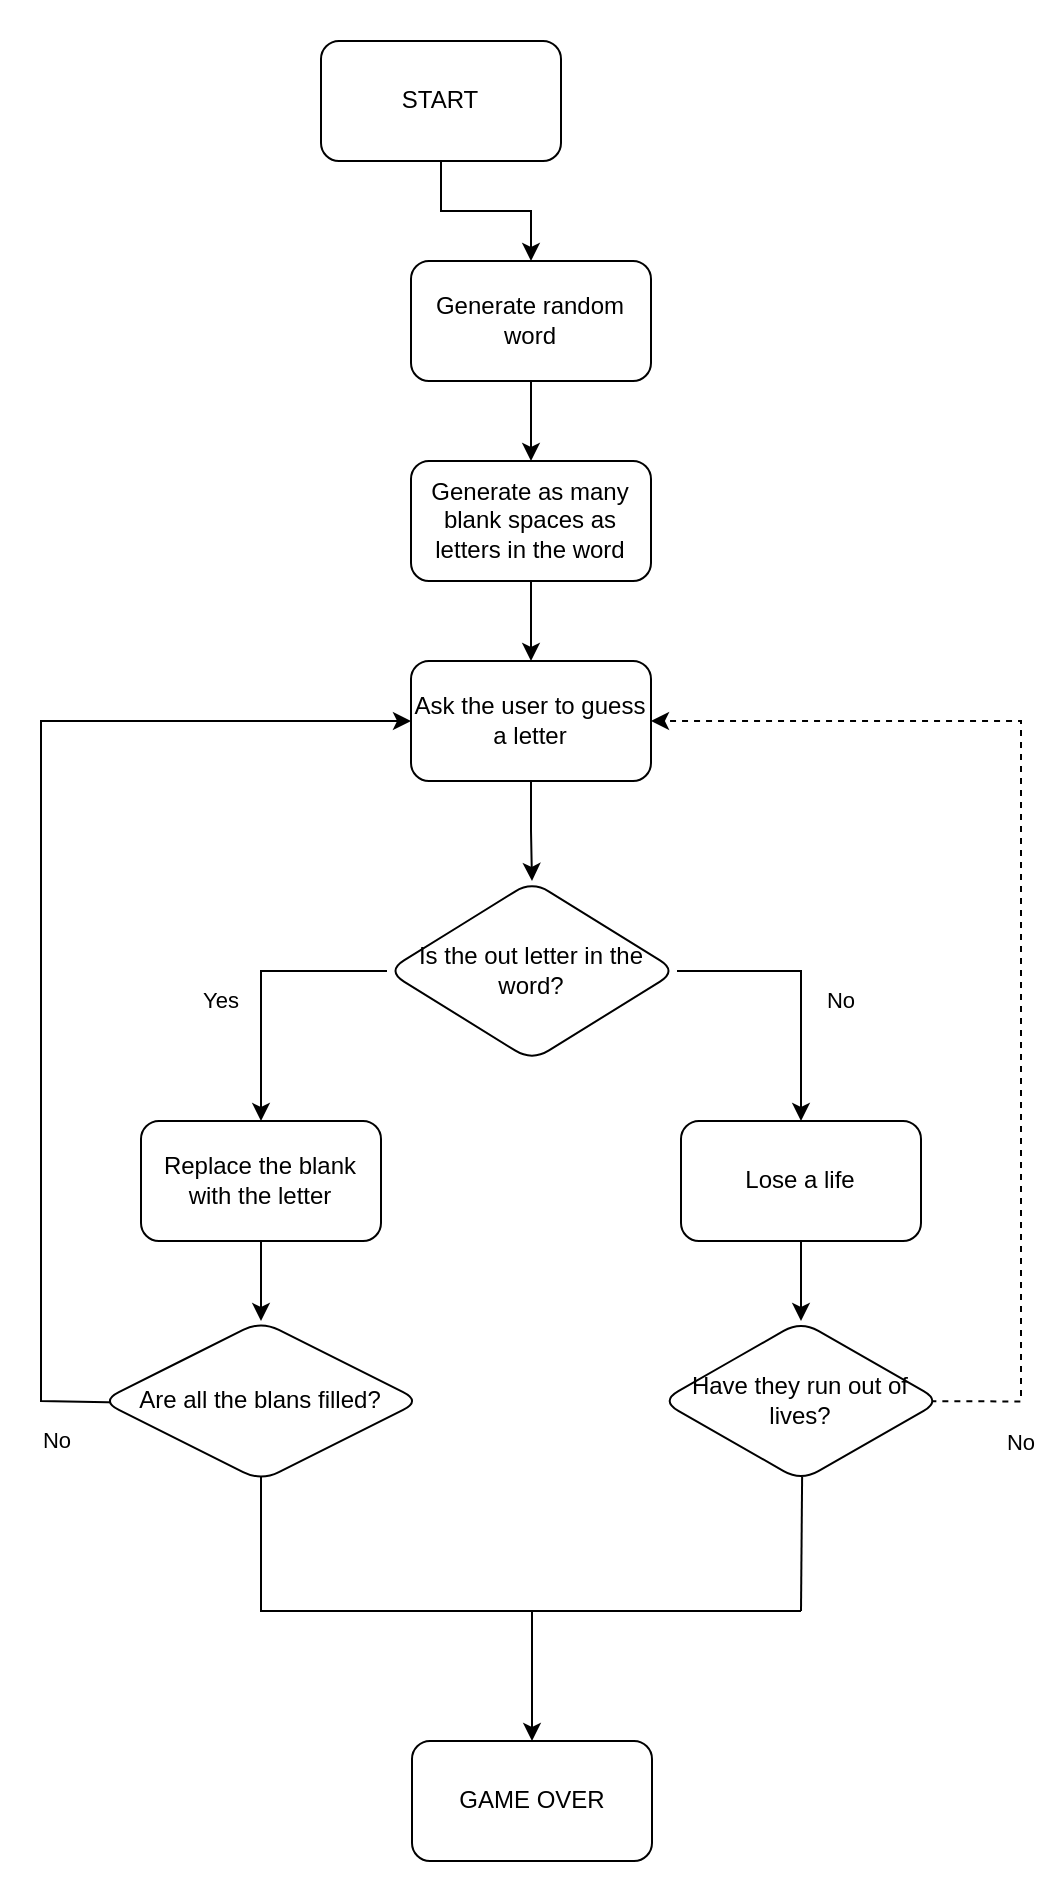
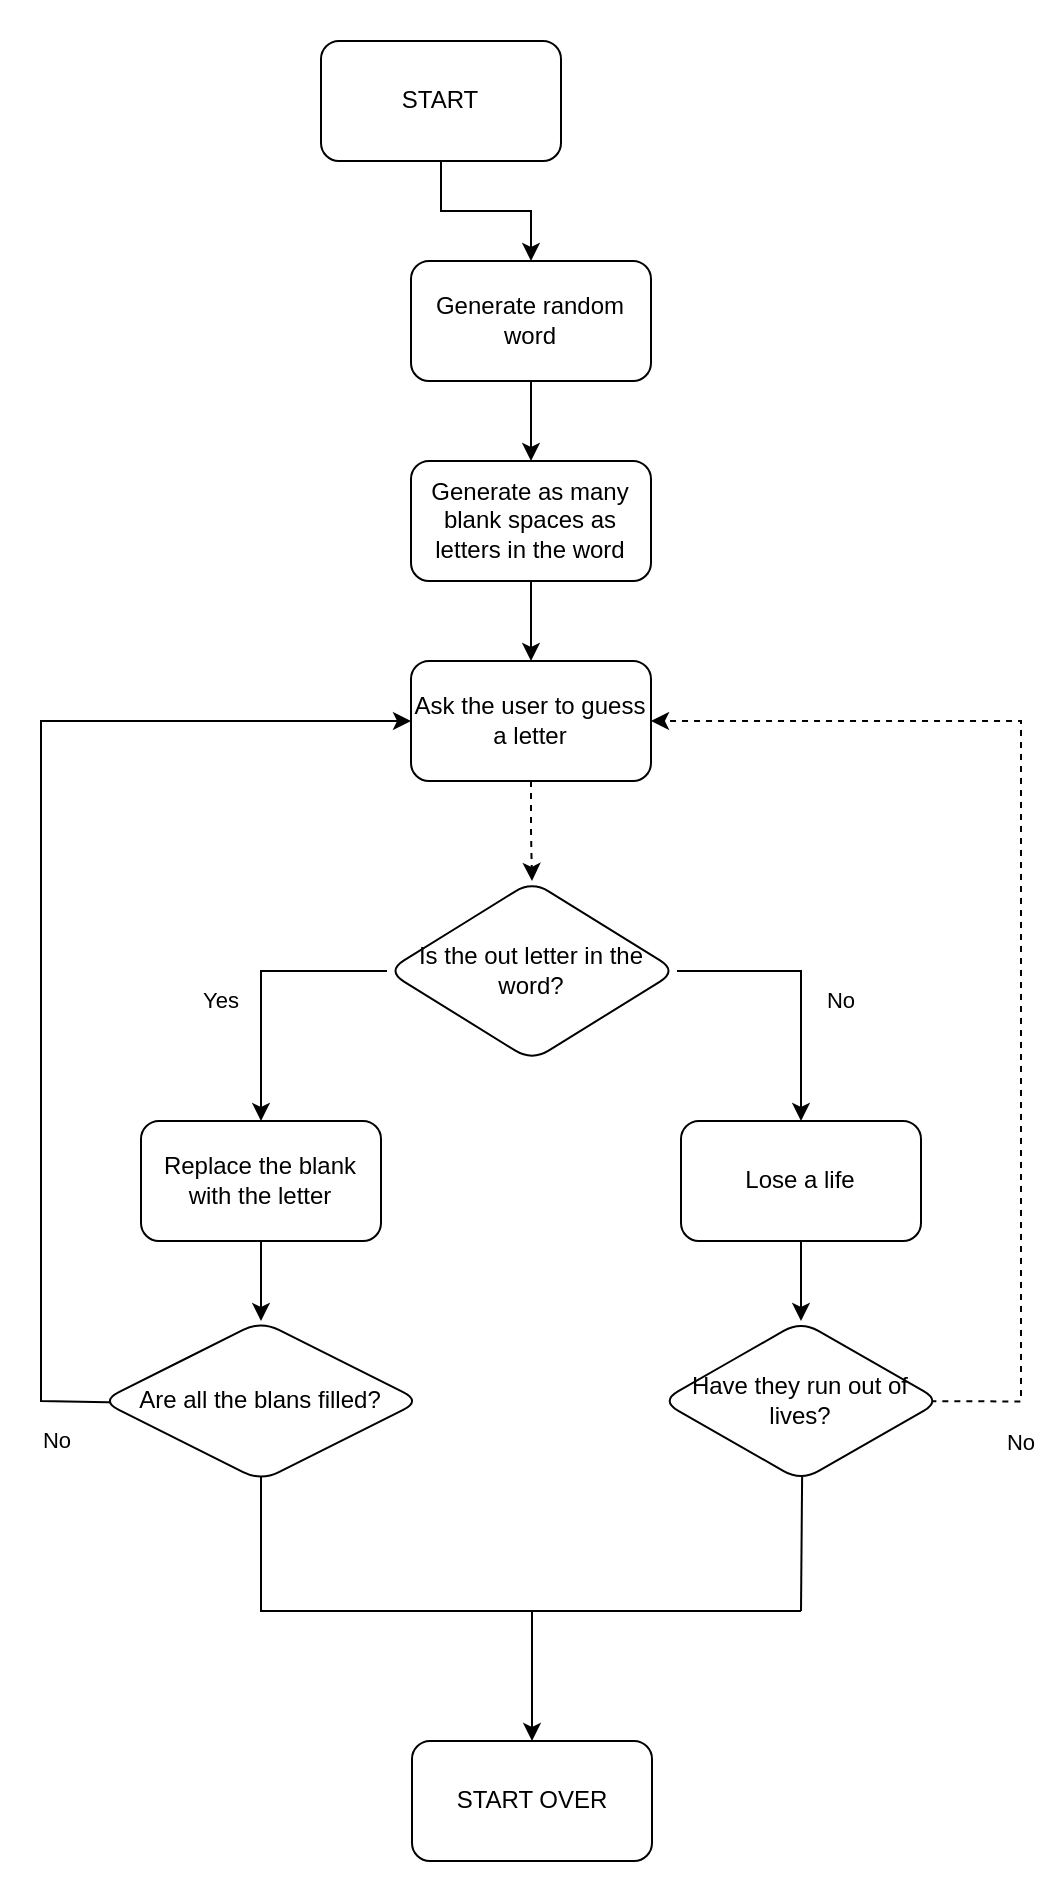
  <mxCell id="0" />
  <mxCell id="1" parent="0" />
  <mxCell id="2" value="" style="edgeStyle=orthogonalEdgeStyle;rounded=0;orthogonalLoop=1;jettySize=auto;html=1;" edge="1" parent="1" source="3" target="5"><mxGeometry relative="1" as="geometry" /></mxCell>
  <mxCell id="3" value="START" style="rounded=1;whiteSpace=wrap;html=1;" vertex="1" parent="1"><mxGeometry x="160" y="20" width="120" height="60" as="geometry" /></mxCell>
  <mxCell id="4" value="" style="edgeStyle=orthogonalEdgeStyle;rounded=0;orthogonalLoop=1;jettySize=auto;html=1;" edge="1" parent="1" source="5" target="7"><mxGeometry relative="1" as="geometry" /></mxCell>
  <mxCell id="5" value="Generate random word" style="whiteSpace=wrap;html=1;rounded=1;" vertex="1" parent="1"><mxGeometry x="205" y="130" width="120" height="60" as="geometry" /></mxCell>
  <mxCell id="6" value="" style="edgeStyle=orthogonalEdgeStyle;rounded=0;orthogonalLoop=1;jettySize=auto;html=1;" edge="1" parent="1" source="7" target="9"><mxGeometry relative="1" as="geometry" /></mxCell>
  <mxCell id="7" value="Generate as many blank spaces as letters in the word" style="whiteSpace=wrap;html=1;rounded=1;" vertex="1" parent="1"><mxGeometry x="205" y="230" width="120" height="60" as="geometry" /></mxCell>
- <mxCell id="8" value="" style="edgeStyle=orthogonalEdgeStyle;rounded=0;orthogonalLoop=1;jettySize=auto;html=1;" edge="1" parent="1" source="9" target="12"><mxGeometry relative="1" as="geometry" /></mxCell>
+ <mxCell id="8" value="" style="edgeStyle=orthogonalEdgeStyle;rounded=0;orthogonalLoop=1;jettySize=auto;html=1;dashed=1;" edge="1" parent="1" source="9" target="12"><mxGeometry relative="1" as="geometry" /></mxCell>
  <mxCell id="9" value="Ask the user to guess a letter" style="whiteSpace=wrap;html=1;rounded=1;" vertex="1" parent="1"><mxGeometry x="205" y="330" width="120" height="60" as="geometry" /></mxCell>
  <mxCell id="10" value="Yes" style="edgeStyle=orthogonalEdgeStyle;rounded=0;orthogonalLoop=1;jettySize=auto;html=1;exitX=0;exitY=0.5;exitDx=0;exitDy=0;entryX=0.5;entryY=0;entryDx=0;entryDy=0;" edge="1" parent="1" source="12" target="14"><mxGeometry x="0.126" y="-20" relative="1" as="geometry"><mxPoint x="183" y="485" as="sourcePoint" /><mxPoint x="120" y="560" as="targetPoint" /><Array as="points"><mxPoint x="130" y="485" /></Array><mxPoint as="offset" /></mxGeometry></mxCell>
  <mxCell id="11" value="No" style="edgeStyle=orthogonalEdgeStyle;rounded=0;orthogonalLoop=1;jettySize=auto;html=1;" edge="1" parent="1" source="12" target="19"><mxGeometry x="0.124" y="20" relative="1" as="geometry"><mxPoint as="offset" /></mxGeometry></mxCell>
  <mxCell id="12" value="Is the out letter in the word?" style="rhombus;whiteSpace=wrap;html=1;rounded=1;" vertex="1" parent="1"><mxGeometry x="193" y="440" width="145" height="90" as="geometry" /></mxCell>
  <mxCell id="13" value="" style="edgeStyle=orthogonalEdgeStyle;rounded=0;orthogonalLoop=1;jettySize=auto;html=1;" edge="1" parent="1" source="14" target="17"><mxGeometry relative="1" as="geometry" /></mxCell>
  <mxCell id="14" value="Replace the blank with the letter" style="whiteSpace=wrap;html=1;rounded=1;" vertex="1" parent="1"><mxGeometry x="70" y="560" width="120" height="60" as="geometry" /></mxCell>
  <mxCell id="15" value="No" style="edgeStyle=orthogonalEdgeStyle;rounded=0;orthogonalLoop=1;jettySize=auto;html=1;entryX=0;entryY=0.5;entryDx=0;entryDy=0;exitX=0.046;exitY=0.509;exitDx=0;exitDy=0;exitPerimeter=0;" edge="1" parent="1" source="17" target="9"><mxGeometry x="-0.879" y="20" relative="1" as="geometry"><Array as="points"><mxPoint x="60" y="701" /><mxPoint x="20" y="700" /><mxPoint x="20" y="360" /></Array><mxPoint as="offset" /></mxGeometry></mxCell>
  <mxCell id="16" value="" style="edgeStyle=orthogonalEdgeStyle;rounded=0;orthogonalLoop=1;jettySize=auto;html=1;exitX=0.5;exitY=0.96;exitDx=0;exitDy=0;exitPerimeter=0;" edge="1" parent="1" source="17" target="22"><mxGeometry relative="1" as="geometry" /></mxCell>
  <mxCell id="17" value="Are all the blans filled?" style="rhombus;whiteSpace=wrap;html=1;rounded=1;" vertex="1" parent="1"><mxGeometry x="50" y="660" width="160" height="80" as="geometry" /></mxCell>
  <mxCell id="18" value="" style="edgeStyle=orthogonalEdgeStyle;rounded=0;orthogonalLoop=1;jettySize=auto;html=1;" edge="1" parent="1" source="19" target="21"><mxGeometry relative="1" as="geometry" /></mxCell>
  <mxCell id="19" value="Lose a life" style="whiteSpace=wrap;html=1;rounded=1;" vertex="1" parent="1"><mxGeometry x="340" y="560" width="120" height="60" as="geometry" /></mxCell>
  <mxCell id="20" value="No" style="edgeStyle=orthogonalEdgeStyle;rounded=0;orthogonalLoop=1;jettySize=auto;html=1;entryX=1;entryY=0.5;entryDx=0;entryDy=0;exitX=0.962;exitY=0.502;exitDx=0;exitDy=0;exitPerimeter=0;dashed=1;" edge="1" parent="1" source="21" target="9"><mxGeometry x="-0.841" y="-20" relative="1" as="geometry"><Array as="points"><mxPoint x="510" y="700" /><mxPoint x="510" y="360" /></Array><mxPoint x="-20" y="20" as="offset" /></mxGeometry></mxCell>
  <mxCell id="21" value="Have they run out of lives?" style="rhombus;whiteSpace=wrap;html=1;rounded=1;" vertex="1" parent="1"><mxGeometry x="330" y="660" width="140" height="80" as="geometry" /></mxCell>
- <mxCell id="22" value="GAME OVER" style="whiteSpace=wrap;html=1;rounded=1;" vertex="1" parent="1"><mxGeometry x="205.5" y="870" width="120" height="60" as="geometry" /></mxCell>
+ <mxCell id="22" value="START OVER" style="whiteSpace=wrap;html=1;rounded=1;" vertex="1" parent="1"><mxGeometry x="205.5" y="870" width="120" height="60" as="geometry" /></mxCell>
  <mxCell id="23" value="" style="endArrow=none;html=1;rounded=0;entryX=0.504;entryY=0.963;entryDx=0;entryDy=0;entryPerimeter=0;" edge="1" parent="1"><mxGeometry width="50" height="50" relative="1" as="geometry"><mxPoint x="400" y="805" as="sourcePoint" /><mxPoint x="400.56" y="738.04" as="targetPoint" /></mxGeometry></mxCell>
  <mxCell id="24" value="" style="endArrow=none;html=1;rounded=0;" edge="1" parent="1"><mxGeometry width="50" height="50" relative="1" as="geometry"><mxPoint x="259" y="805" as="sourcePoint" /><mxPoint x="400" y="805" as="targetPoint" /></mxGeometry></mxCell>
